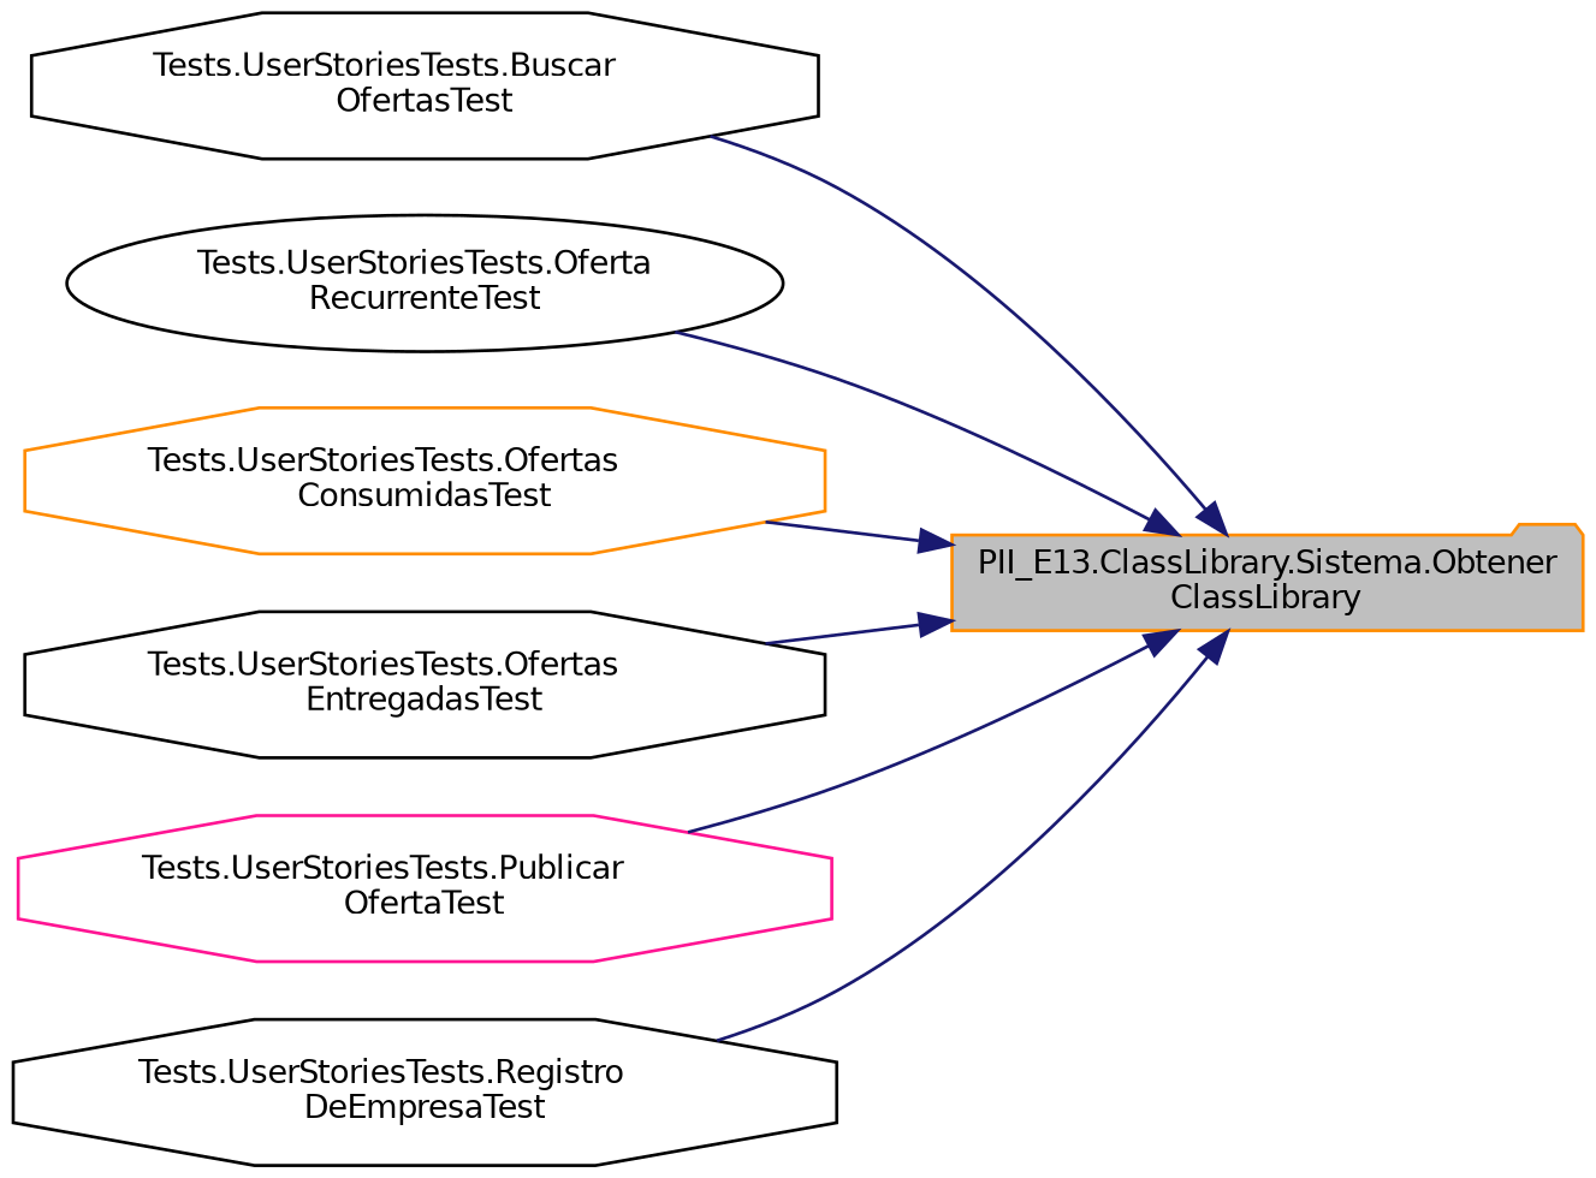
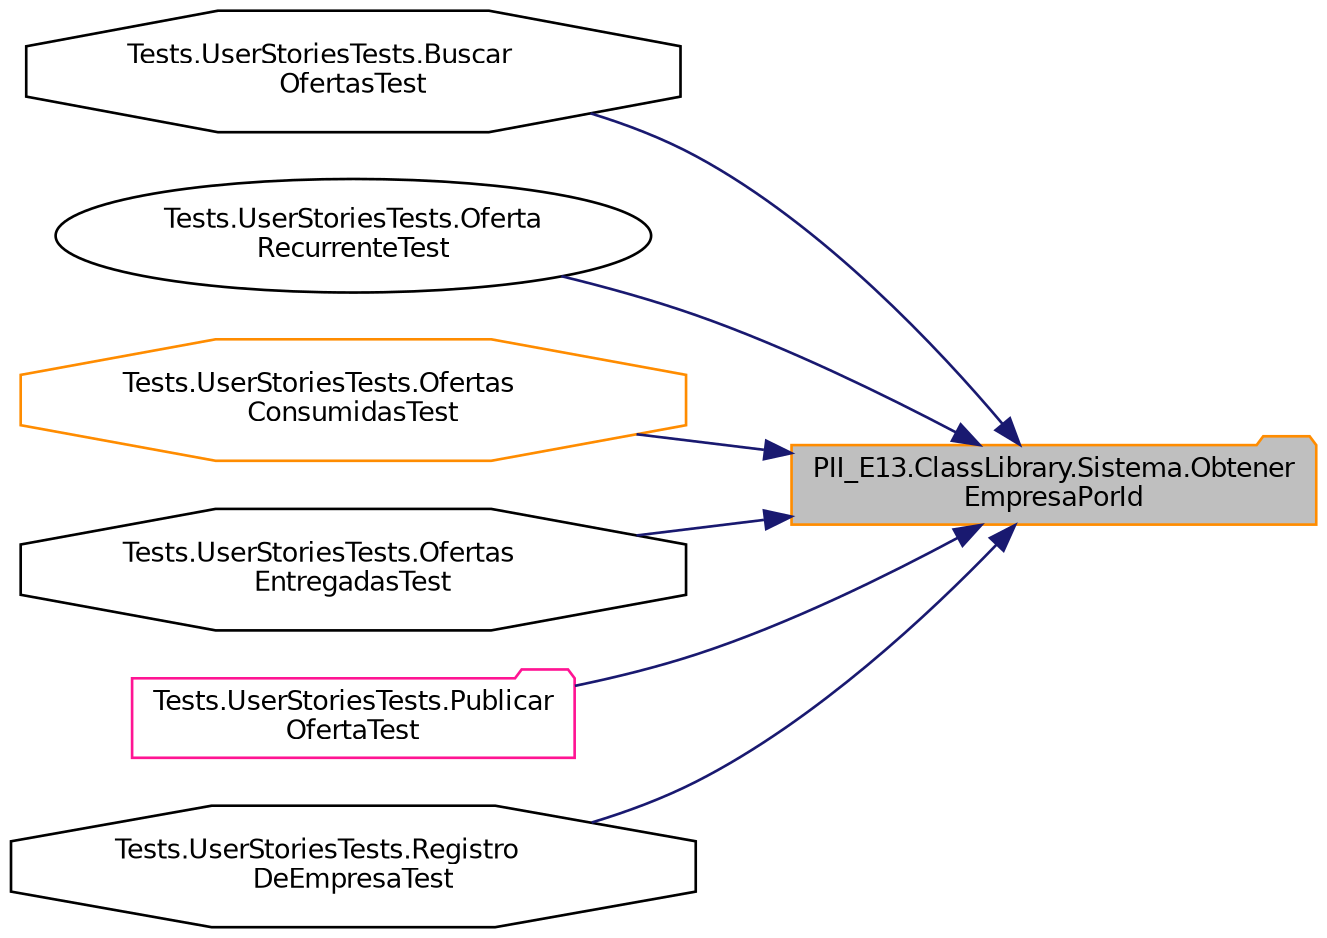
  digraph {
    rankdir=RL
    node [color=black fillcolor=white fontname=Helvetica fontsize=10 shape=octagon style=filled]
    edge [color=midnightblue dir=back fontname=Helvetica fontsize=10 labelfontname=Helvetica labelfontsize=10 style=solid]
-   n1 [color=darkorange fillcolor=grey75 fontcolor=black height=0.2 label="PII_E13.ClassLibrary.Sistema.Obtener\lClassLibrary" shape=folder width=0.4]
+   n1 [color=darkorange fillcolor=grey75 fontcolor=black height=0.2 label="PII_E13.ClassLibrary.Sistema.Obtener\lEmpresaPorId" shape=folder width=0.4]
    n2 [height=0.2 label="Tests.UserStoriesTests.Buscar\lOfertasTest" width=0.4]
    n3 [height=0.2 label="Tests.UserStoriesTests.Oferta\lRecurrenteTest" shape=ellipse width=0.4]
    n4 [color=darkorange height=0.2 label="Tests.UserStoriesTests.Ofertas\lConsumidasTest" width=0.4]
    n5 [height=0.2 label="Tests.UserStoriesTests.Ofertas\lEntregadasTest" width=0.4]
-   n6 [color=deeppink height=0.2 label="Tests.UserStoriesTests.Publicar\lOfertaTest" width=0.4]
+   n6 [color=deeppink height=0.2 label="Tests.UserStoriesTests.Publicar\lOfertaTest" shape=folder width=0.4]
    n7 [height=0.2 label="Tests.UserStoriesTests.Registro\lDeEmpresaTest" width=0.4]
    n1 -> n2
    n1 -> n3
    n1 -> n4
    n1 -> n5
    n1 -> n6
    n1 -> n7
  }
